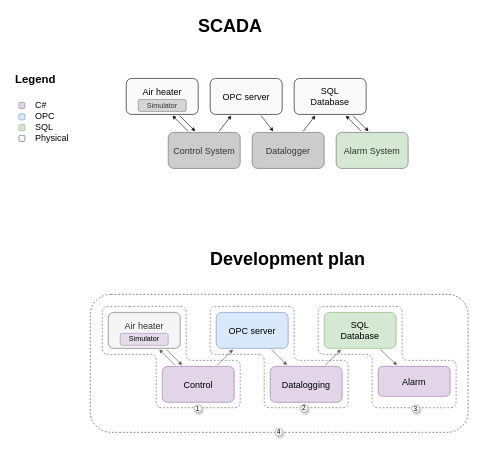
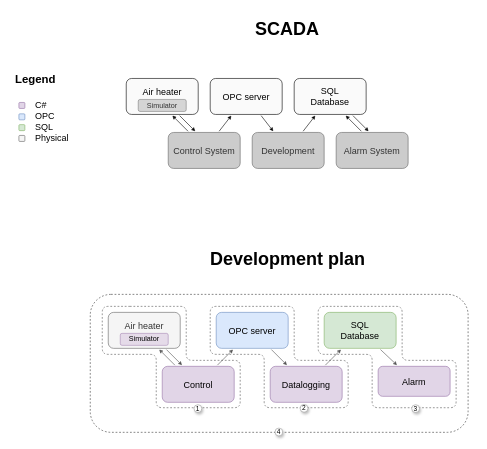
  <mxCell id="0" />
  <mxCell id="1" parent="0" />
  <mxCell id="2" value="" style="group" parent="1" vertex="1" connectable="0"><mxGeometry x="20" y="100" width="120" height="150" as="geometry" /></mxCell>
  <mxCell id="3" value="&lt;h1&gt;&lt;font style=&quot;font-size: 19px&quot;&gt;Legend&lt;/font&gt;&lt;/h1&gt;&lt;p&gt;&lt;span style=&quot;white-space: pre&quot;&gt;&#09;&lt;/span&gt;C#&lt;br&gt;&lt;span style=&quot;white-space: pre&quot;&gt;&#09;&lt;/span&gt;OPC&lt;br&gt;&lt;span style=&quot;white-space: pre&quot;&gt;&#09;&lt;/span&gt;SQL&lt;br&gt;&lt;span style=&quot;white-space: pre&quot;&gt;&#09;&lt;/span&gt;Physical&lt;br&gt;&lt;/p&gt;&lt;p&gt;&lt;br&gt;&lt;/p&gt;" style="text;html=1;strokeColor=none;fillColor=none;spacing=5;spacingTop=-20;whiteSpace=wrap;overflow=hidden;rounded=0;fontSize=15;" parent="2" vertex="1"><mxGeometry width="120" height="150" as="geometry" /></mxCell>
  <mxCell id="4" value="" style="rounded=1;whiteSpace=wrap;html=1;fontSize=13;fillColor=#f5f5f5;fontColor=#333333;strokeColor=#666666;" parent="2" vertex="1"><mxGeometry x="11" y="125" width="10" height="10" as="geometry" /></mxCell>
  <mxCell id="5" value="" style="rounded=1;whiteSpace=wrap;html=1;fontSize=13;fillColor=#e1d5e7;strokeColor=#9673a6;" parent="2" vertex="1"><mxGeometry x="11" y="70" width="10" height="10" as="geometry" /></mxCell>
  <mxCell id="6" value="" style="rounded=1;whiteSpace=wrap;html=1;fontSize=13;fillColor=#dae8fc;strokeColor=#6c8ebf;" parent="2" vertex="1"><mxGeometry x="11" y="89" width="10" height="10" as="geometry" /></mxCell>
  <mxCell id="7" value="" style="rounded=1;whiteSpace=wrap;html=1;fontSize=13;fillColor=#d5e8d4;strokeColor=#82b366;" parent="2" vertex="1"><mxGeometry x="11" y="107" width="10" height="10" as="geometry" /></mxCell>
- <mxCell id="8" value="&lt;h1&gt;SCADA&lt;/h1&gt;" style="text;html=1;strokeColor=none;fillColor=none;spacing=5;spacingTop=-20;whiteSpace=wrap;overflow=hidden;rounded=0;fontSize=15;" parent="1" vertex="1"><mxGeometry x="325" y="15" width="120" height="50" as="geometry" /></mxCell>
+ <mxCell id="8" value="&lt;h1&gt;SCADA&lt;/h1&gt;" style="text;html=1;strokeColor=none;fillColor=none;spacing=5;spacingTop=-20;whiteSpace=wrap;overflow=hidden;rounded=0;fontSize=15;" parent="1" vertex="1"><mxGeometry x="420" y="20" width="120" height="50" as="geometry" /></mxCell>
  <mxCell id="9" value="&lt;font style=&quot;font-size: 15px&quot;&gt;Air heater&lt;/font&gt;" style="rounded=1;whiteSpace=wrap;html=1;fontSize=13;spacing=2;spacingBottom=16;fillColor=#FAFAFA;" parent="1" vertex="1"><mxGeometry x="210" y="130" width="120" height="60" as="geometry" /></mxCell>
  <mxCell id="10" style="edgeStyle=none;rounded=0;orthogonalLoop=1;jettySize=auto;html=1;fontSize=15;startArrow=none;startFill=0;endArrow=classic;endFill=1;strokeWidth=1;targetPerimeterSpacing=2;endSize=4;sourcePerimeterSpacing=2;" parent="1" source="12" target="15" edge="1"><mxGeometry relative="1" as="geometry" /></mxCell>
  <mxCell id="11" style="edgeStyle=none;rounded=0;orthogonalLoop=1;jettySize=auto;html=1;fontSize=15;startArrow=classic;startFill=1;endArrow=none;endFill=0;startSize=4;endSize=4;sourcePerimeterSpacing=2;targetPerimeterSpacing=2;strokeWidth=1;" parent="1" edge="1"><mxGeometry relative="1" as="geometry"><mxPoint x="325" y="218" as="sourcePoint" /><mxPoint x="299" y="192" as="targetPoint" /></mxGeometry></mxCell>
  <mxCell id="12" value="&lt;font style=&quot;font-size: 15px&quot;&gt;Control System&lt;/font&gt;" style="rounded=1;whiteSpace=wrap;html=1;fontSize=13;fillColor=#CCCCCC;fontColor=#333333;strokeColor=#666666;" parent="1" vertex="1"><mxGeometry x="280" y="220" width="120" height="60" as="geometry" /></mxCell>
- <mxCell id="13" value="&lt;font style=&quot;font-size: 15px&quot;&gt;Alarm System&lt;/font&gt;" style="rounded=1;whiteSpace=wrap;html=1;fontSize=13;fillColor=#d5e8d4;fontColor=#333333;strokeColor=#666666;" parent="1" vertex="1"><mxGeometry x="560" y="220" width="120" height="60" as="geometry" /></mxCell>
+ <mxCell id="13" value="&lt;font style=&quot;font-size: 15px&quot;&gt;Alarm System&lt;/font&gt;" style="rounded=1;whiteSpace=wrap;html=1;fontSize=13;fillColor=#CCCCCC;fontColor=#333333;strokeColor=#666666;" parent="1" vertex="1"><mxGeometry x="560" y="220" width="120" height="60" as="geometry" /></mxCell>
  <mxCell id="14" style="edgeStyle=none;rounded=0;orthogonalLoop=1;jettySize=auto;html=1;fontSize=15;startArrow=none;startFill=0;endArrow=classic;endFill=1;strokeWidth=1;targetPerimeterSpacing=2;endSize=4;sourcePerimeterSpacing=2;" parent="1" source="15" target="17" edge="1"><mxGeometry relative="1" as="geometry" /></mxCell>
  <mxCell id="15" value="&lt;font style=&quot;font-size: 15px&quot;&gt;OPC server&lt;br&gt;&lt;/font&gt;" style="rounded=1;whiteSpace=wrap;html=1;fontSize=13;fillColor=#FAFAFA;" parent="1" vertex="1"><mxGeometry x="350" y="130" width="120" height="60" as="geometry" /></mxCell>
  <mxCell id="16" style="edgeStyle=none;rounded=0;orthogonalLoop=1;jettySize=auto;html=1;fontSize=15;startArrow=none;startFill=0;endArrow=classic;endFill=1;strokeWidth=1;targetPerimeterSpacing=2;endSize=4;sourcePerimeterSpacing=2;" parent="1" source="17" target="18" edge="1"><mxGeometry relative="1" as="geometry" /></mxCell>
- <mxCell id="17" value="&lt;span style=&quot;font-size: 15px&quot;&gt;Datalogger&lt;/span&gt;" style="rounded=1;whiteSpace=wrap;html=1;fontSize=13;fillColor=#CCCCCC;fontColor=#333333;strokeColor=#666666;" parent="1" vertex="1"><mxGeometry x="420" y="220" width="120" height="60" as="geometry" /></mxCell>
+ <mxCell id="17" value="&lt;span style=&quot;font-size: 15px&quot;&gt;Development&lt;/span&gt;" style="rounded=1;whiteSpace=wrap;html=1;fontSize=13;fillColor=#CCCCCC;fontColor=#333333;strokeColor=#666666;" parent="1" vertex="1"><mxGeometry x="420" y="220" width="120" height="60" as="geometry" /></mxCell>
  <mxCell id="18" value="&lt;font style=&quot;font-size: 15px&quot;&gt;SQL&lt;br&gt;Database&lt;br&gt;&lt;/font&gt;" style="rounded=1;whiteSpace=wrap;html=1;fontSize=13;fillColor=#FAFAFA;" parent="1" vertex="1"><mxGeometry x="490" y="130" width="120" height="60" as="geometry" /></mxCell>
  <mxCell id="19" style="edgeStyle=none;rounded=0;orthogonalLoop=1;jettySize=auto;html=1;fontSize=15;startArrow=classic;startFill=1;endArrow=none;endFill=0;startSize=4;endSize=4;sourcePerimeterSpacing=2;targetPerimeterSpacing=2;strokeWidth=1;" parent="1" edge="1"><mxGeometry relative="1" as="geometry"><mxPoint x="287" y="192" as="sourcePoint" /><mxPoint x="313" y="218" as="targetPoint" /></mxGeometry></mxCell>
  <mxCell id="20" value="&lt;font style=&quot;font-size: 12px;&quot;&gt;Simulator&lt;/font&gt;" style="rounded=1;whiteSpace=wrap;html=1;fontSize=12;opacity=80;fillColor=#CCCCCC;fontColor=#333333;strokeColor=#666666;" parent="1" vertex="1"><mxGeometry x="230" y="165" width="80" height="20" as="geometry" /></mxCell>
  <mxCell id="21" value="" style="group" parent="1" vertex="1" connectable="0"><mxGeometry x="170" y="510" width="620" height="216" as="geometry" /></mxCell>
  <mxCell id="22" value="&lt;font style=&quot;font-size: 15px&quot;&gt;Air heater&lt;/font&gt;" style="rounded=1;whiteSpace=wrap;html=1;fontSize=13;fillColor=#f5f5f5;fontColor=#333333;strokeColor=#666666;spacing=2;spacingBottom=16;" parent="21" vertex="1"><mxGeometry x="10" y="10" width="120" height="60" as="geometry" /></mxCell>
  <mxCell id="23" style="edgeStyle=none;rounded=0;orthogonalLoop=1;jettySize=auto;html=1;fontSize=15;startArrow=classic;startFill=1;endArrow=none;endFill=0;startSize=4;endSize=4;sourcePerimeterSpacing=2;targetPerimeterSpacing=2;strokeColor=#525252;strokeWidth=1;" parent="21" edge="1"><mxGeometry relative="1" as="geometry"><mxPoint x="133.0" y="98.0" as="sourcePoint" /><mxPoint x="107" y="72" as="targetPoint" /></mxGeometry></mxCell>
  <mxCell id="24" value="&lt;font style=&quot;font-size: 15px&quot;&gt;Control&lt;/font&gt;" style="rounded=1;whiteSpace=wrap;html=1;fontSize=13;fillColor=#e1d5e7;strokeColor=#9673a6;" parent="21" vertex="1"><mxGeometry x="100" y="100" width="120" height="60" as="geometry" /></mxCell>
  <mxCell id="25" value="&lt;font style=&quot;font-size: 15px&quot;&gt;Alarm&lt;/font&gt;" style="rounded=1;whiteSpace=wrap;html=1;fontSize=13;fillColor=#e1d5e7;strokeColor=#9673a6;" parent="21" vertex="1"><mxGeometry x="460" y="100" width="120" height="50" as="geometry" /></mxCell>
  <mxCell id="26" value="&lt;font style=&quot;font-size: 15px&quot;&gt;OPC server&lt;br&gt;&lt;/font&gt;" style="rounded=1;whiteSpace=wrap;html=1;fontSize=13;fillColor=#dae8fc;strokeColor=#6c8ebf;" parent="21" vertex="1"><mxGeometry x="190" y="10" width="120" height="60" as="geometry" /></mxCell>
  <mxCell id="27" style="edgeStyle=none;rounded=0;orthogonalLoop=1;jettySize=auto;html=1;fontSize=15;startArrow=none;startFill=0;endArrow=classic;endFill=1;strokeWidth=1;strokeColor=#525252;targetPerimeterSpacing=2;endSize=4;sourcePerimeterSpacing=2;" parent="21" source="24" target="26" edge="1"><mxGeometry relative="1" as="geometry" /></mxCell>
  <mxCell id="28" value="&lt;span style=&quot;font-size: 15px&quot;&gt;Datalogging&lt;/span&gt;" style="rounded=1;whiteSpace=wrap;html=1;fontSize=13;fillColor=#e1d5e7;strokeColor=#9673a6;" parent="21" vertex="1"><mxGeometry x="280" y="100" width="120" height="60" as="geometry" /></mxCell>
  <mxCell id="29" style="edgeStyle=none;rounded=0;orthogonalLoop=1;jettySize=auto;html=1;fontSize=15;startArrow=none;startFill=0;endArrow=classic;endFill=1;strokeWidth=1;strokeColor=#525252;targetPerimeterSpacing=2;endSize=4;sourcePerimeterSpacing=2;" parent="21" source="26" target="28" edge="1"><mxGeometry relative="1" as="geometry" /></mxCell>
  <mxCell id="30" style="edgeStyle=none;rounded=0;orthogonalLoop=1;jettySize=auto;html=1;fontSize=15;startArrow=none;startFill=0;endArrow=classic;endFill=1;strokeWidth=1;strokeColor=#525252;targetPerimeterSpacing=2;endSize=4;sourcePerimeterSpacing=2;" parent="21" source="31" target="25" edge="1"><mxGeometry relative="1" as="geometry" /></mxCell>
  <mxCell id="31" value="&lt;font style=&quot;font-size: 15px&quot;&gt;SQL&lt;br&gt;Database&lt;br&gt;&lt;/font&gt;" style="rounded=1;whiteSpace=wrap;html=1;fontSize=13;fillColor=#d5e8d4;strokeColor=#82b366;" parent="21" vertex="1"><mxGeometry x="370" y="10" width="120" height="60" as="geometry" /></mxCell>
  <mxCell id="32" style="edgeStyle=none;rounded=0;orthogonalLoop=1;jettySize=auto;html=1;fontSize=15;startArrow=none;startFill=0;endArrow=classic;endFill=1;strokeWidth=1;strokeColor=#525252;targetPerimeterSpacing=2;endSize=4;sourcePerimeterSpacing=2;" parent="21" source="28" target="31" edge="1"><mxGeometry relative="1" as="geometry" /></mxCell>
  <mxCell id="33" style="edgeStyle=none;rounded=0;orthogonalLoop=1;jettySize=auto;html=1;fontSize=15;startArrow=classic;startFill=1;endArrow=none;endFill=0;startSize=4;endSize=4;sourcePerimeterSpacing=2;targetPerimeterSpacing=2;strokeColor=#525252;strokeWidth=1;" parent="21" edge="1"><mxGeometry relative="1" as="geometry"><mxPoint x="95" y="72" as="sourcePoint" /><mxPoint x="121.0" y="98.0" as="targetPoint" /></mxGeometry></mxCell>
  <mxCell id="34" value="&lt;font style=&quot;font-size: 12px;&quot;&gt;Simulator&lt;/font&gt;" style="rounded=1;whiteSpace=wrap;html=1;fontSize=12;fillColor=#e1d5e7;strokeColor=#9673a6;opacity=80;" parent="21" vertex="1"><mxGeometry x="30" y="45" width="80" height="20" as="geometry" /></mxCell>
  <mxCell id="35" value="" style="group" parent="21" vertex="1" connectable="0"><mxGeometry width="230" height="177" as="geometry" /></mxCell>
  <mxCell id="36" value="" style="endArrow=none;dashed=1;html=1;rounded=1;fontSize=11;startSize=4;endSize=4;sourcePerimeterSpacing=2;targetPerimeterSpacing=2;strokeColor=#525252;strokeWidth=1;" parent="35" edge="1"><mxGeometry width="50" height="50" relative="1" as="geometry"><mxPoint x="46" as="sourcePoint" /><mxPoint x="46" as="targetPoint" /><Array as="points"><mxPoint x="110.4" /><mxPoint x="140" /><mxPoint x="140" y="90" /><mxPoint x="230" y="90" /><mxPoint x="230" y="169" /><mxPoint x="90" y="169" /><mxPoint x="90" y="80" /><mxPoint y="80" /><mxPoint /></Array></mxGeometry></mxCell>
  <mxCell id="37" value="1" style="ellipse;whiteSpace=wrap;html=1;aspect=fixed;fontSize=11;shadow=1;strokeColor=#999999;" parent="35" vertex="1"><mxGeometry x="153" y="164" width="13" height="13" as="geometry" /></mxCell>
  <mxCell id="38" value="" style="group" parent="21" vertex="1" connectable="0"><mxGeometry x="180" width="440" height="210" as="geometry" /></mxCell>
  <mxCell id="39" value="" style="endArrow=none;dashed=1;html=1;rounded=1;fontSize=11;startSize=4;endSize=4;sourcePerimeterSpacing=2;targetPerimeterSpacing=2;strokeColor=#525252;strokeWidth=1;" parent="38" edge="1"><mxGeometry width="50" height="50" relative="1" as="geometry"><mxPoint x="46" as="sourcePoint" /><mxPoint x="46" as="targetPoint" /><Array as="points"><mxPoint x="110.4" /><mxPoint x="140" /><mxPoint x="140" y="90" /><mxPoint x="230" y="90" /><mxPoint x="230" y="169" /><mxPoint x="90" y="169" /><mxPoint x="90" y="80" /><mxPoint y="80" /><mxPoint /></Array></mxGeometry></mxCell>
  <mxCell id="40" value="2" style="ellipse;whiteSpace=wrap;html=1;aspect=fixed;fontSize=11;shadow=1;strokeColor=#999999;" parent="38" vertex="1"><mxGeometry x="150" y="163.5" width="13" height="13" as="geometry" /></mxCell>
  <mxCell id="41" value="" style="rounded=1;whiteSpace=wrap;html=1;shadow=0;fontSize=12;opacity=80;fillColor=none;dashed=1;" parent="38" vertex="1"><mxGeometry x="-200" y="-20" width="630" height="230" as="geometry" /></mxCell>
  <mxCell id="42" value="" style="group" parent="21" vertex="1" connectable="0"><mxGeometry x="360" width="230" height="174.644" as="geometry" /></mxCell>
  <mxCell id="43" value="" style="endArrow=none;dashed=1;html=1;rounded=1;fontSize=11;startSize=4;endSize=4;sourcePerimeterSpacing=2;targetPerimeterSpacing=2;strokeColor=#525252;strokeWidth=1;" parent="42" edge="1"><mxGeometry width="50" height="50" relative="1" as="geometry"><mxPoint x="46" as="sourcePoint" /><mxPoint x="46" as="targetPoint" /><Array as="points"><mxPoint x="110.4" /><mxPoint x="140" /><mxPoint x="140" y="90" /><mxPoint x="230" y="90" /><mxPoint x="230" y="169" /><mxPoint x="90" y="169" /><mxPoint x="90" y="80" /><mxPoint y="80" /><mxPoint /></Array></mxGeometry></mxCell>
  <mxCell id="44" value="3" style="ellipse;whiteSpace=wrap;html=1;aspect=fixed;fontSize=11;shadow=1;strokeColor=#999999;" parent="21" vertex="1"><mxGeometry x="516" y="164" width="13" height="13" as="geometry" /></mxCell>
  <mxCell id="45" value="4" style="ellipse;whiteSpace=wrap;html=1;aspect=fixed;fontSize=11;shadow=1;strokeColor=#999999;" parent="21" vertex="1"><mxGeometry x="288" y="203" width="13" height="13" as="geometry" /></mxCell>
  <mxCell id="46" value="&lt;h1&gt;Development plan&lt;/h1&gt;" style="text;html=1;strokeColor=none;fillColor=none;spacing=5;spacingTop=-20;whiteSpace=wrap;overflow=hidden;rounded=0;fontSize=15;" parent="1" vertex="1"><mxGeometry x="345" y="404" width="270" height="50" as="geometry" /></mxCell>
  <mxCell id="47" style="edgeStyle=none;rounded=0;orthogonalLoop=1;jettySize=auto;html=1;fontSize=15;startArrow=classic;startFill=1;endArrow=none;endFill=0;startSize=4;endSize=4;sourcePerimeterSpacing=2;targetPerimeterSpacing=2;strokeWidth=1;" parent="1" edge="1"><mxGeometry relative="1" as="geometry"><mxPoint x="614" y="218" as="sourcePoint" /><mxPoint x="588" y="192" as="targetPoint" /></mxGeometry></mxCell>
  <mxCell id="48" style="edgeStyle=none;rounded=0;orthogonalLoop=1;jettySize=auto;html=1;fontSize=15;startArrow=classic;startFill=1;endArrow=none;endFill=0;startSize=4;endSize=4;sourcePerimeterSpacing=2;targetPerimeterSpacing=2;strokeWidth=1;" parent="1" edge="1"><mxGeometry relative="1" as="geometry"><mxPoint x="576" y="192" as="sourcePoint" /><mxPoint x="602" y="218" as="targetPoint" /></mxGeometry></mxCell>
